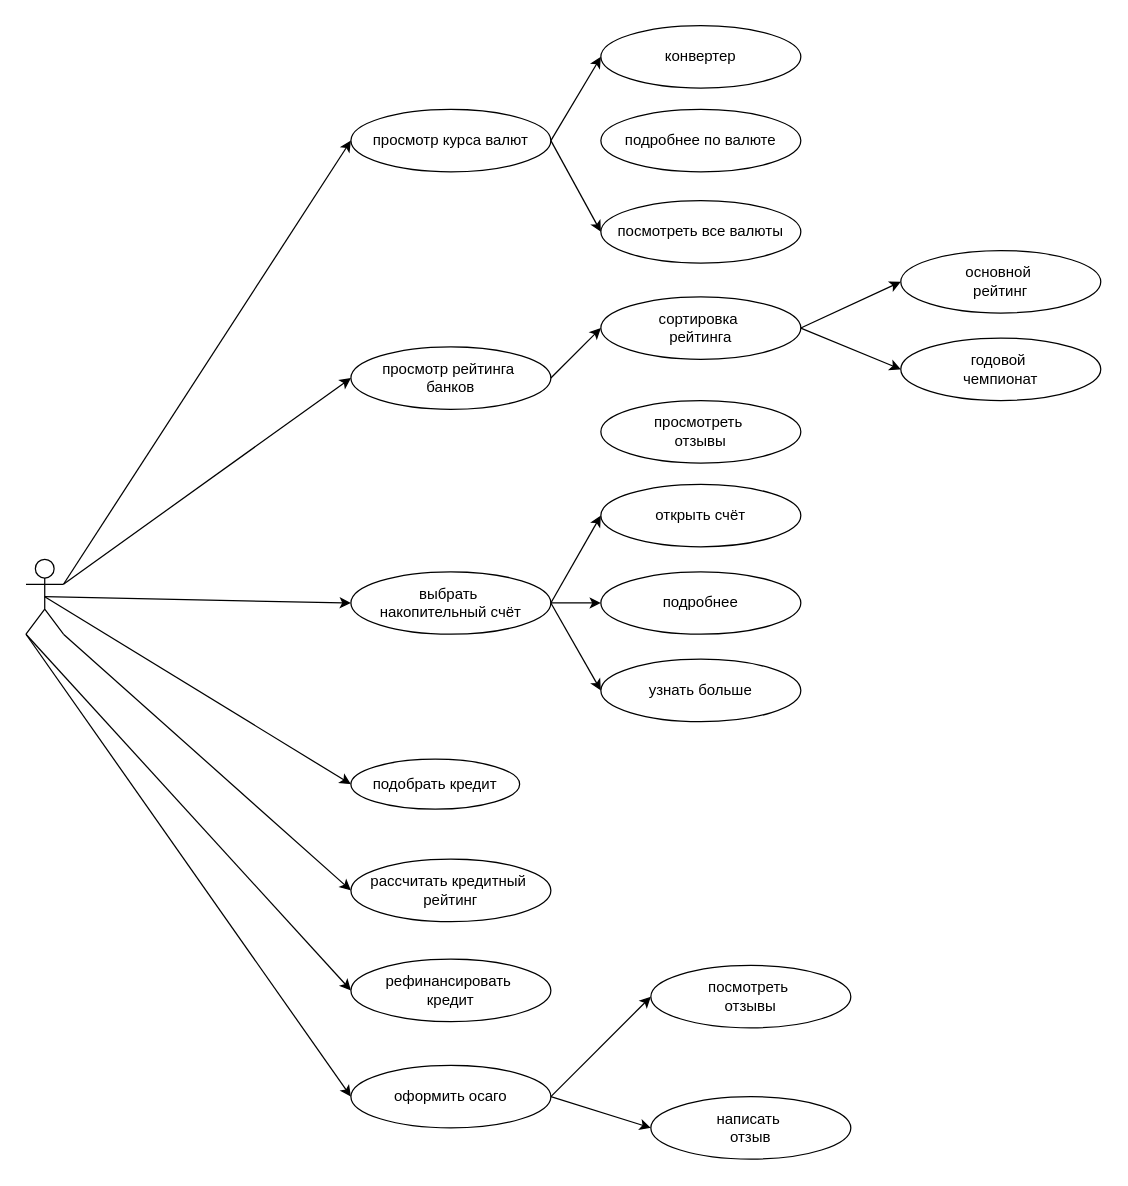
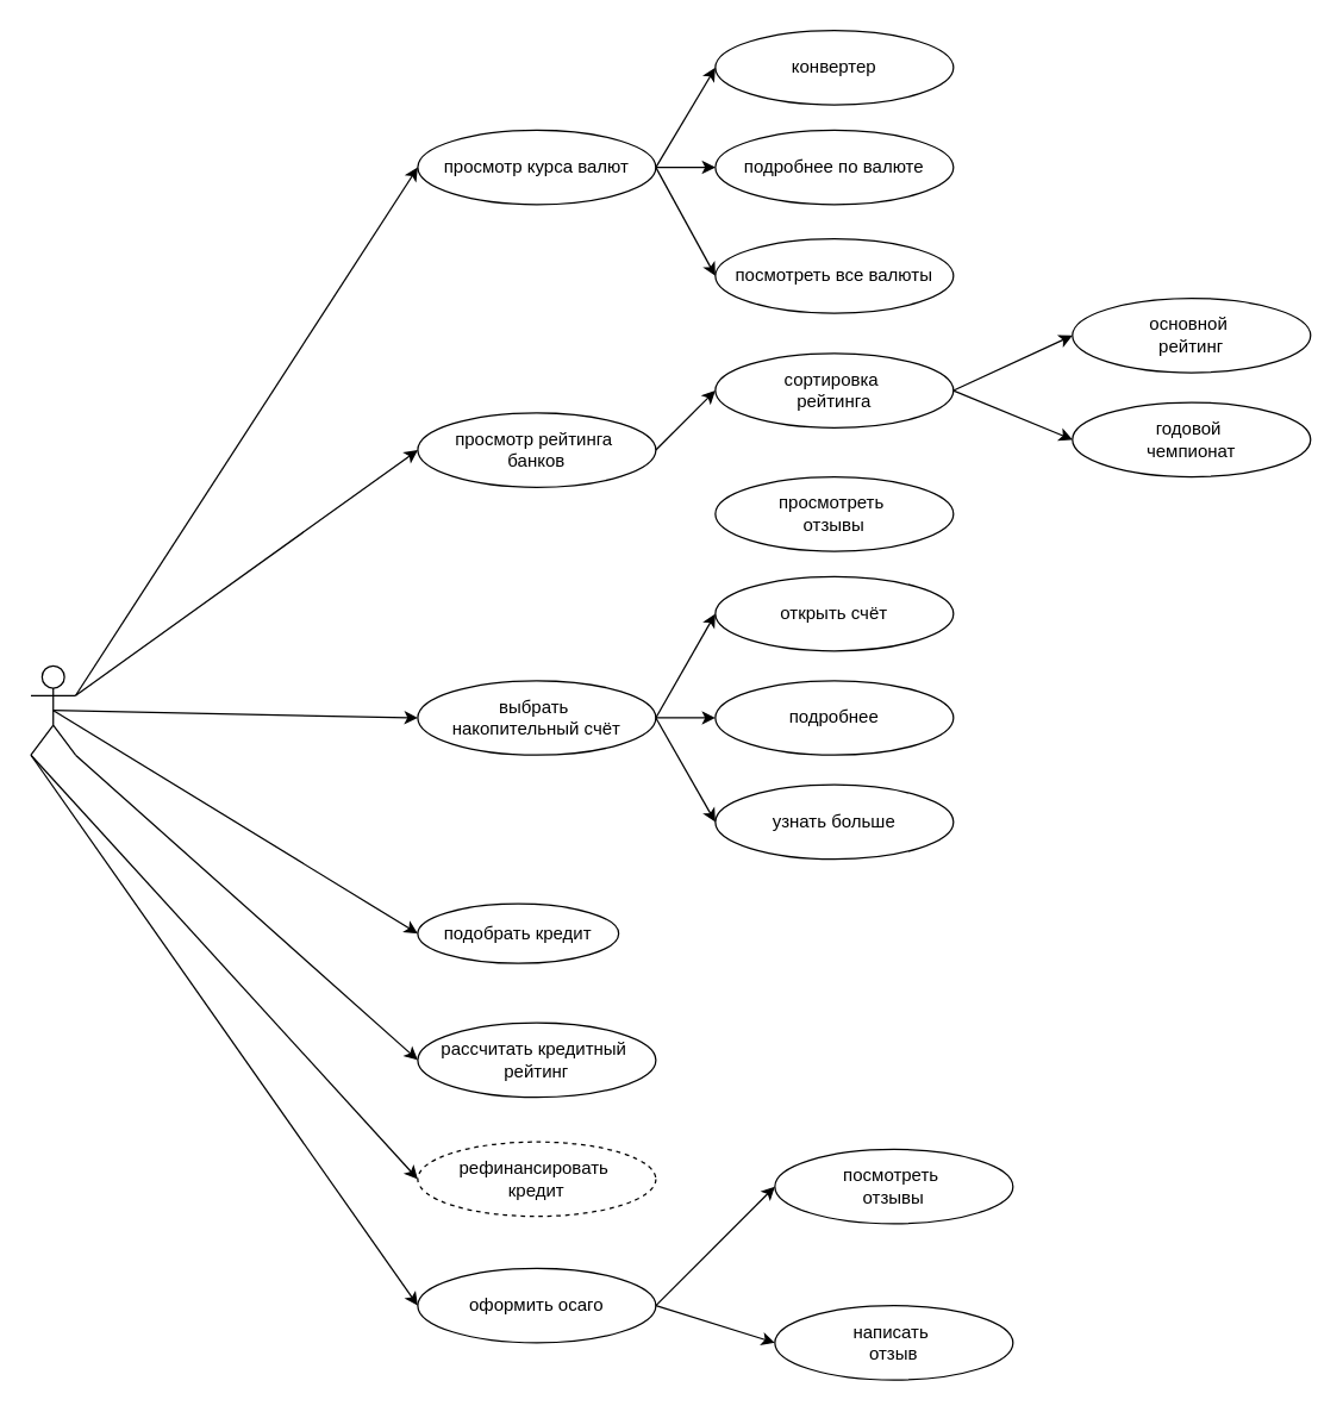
  <mxCell id="0" />
  <mxCell id="1" parent="0" />
  <mxCell id="2" value="подобрать кредит" style="ellipse;whiteSpace=wrap;html=1;" parent="1" vertex="1"><mxGeometry x="280" y="607" width="135" height="40" as="geometry" /></mxCell>
- <mxCell id="3" value="рефинансировать&amp;nbsp;&lt;br&gt;кредит" style="ellipse;whiteSpace=wrap;html=1;" parent="1" vertex="1"><mxGeometry x="280" y="767" width="160" height="50" as="geometry" /></mxCell>
+ <mxCell id="3" value="рефинансировать&amp;nbsp;&lt;br&gt;кредит" style="ellipse;whiteSpace=wrap;html=1;dashed=1;" parent="1" vertex="1"><mxGeometry x="280" y="767" width="160" height="50" as="geometry" /></mxCell>
  <mxCell id="4" value="рассчитать&amp;nbsp;кредитный&amp;nbsp;&lt;br&gt;рейтинг" style="ellipse;whiteSpace=wrap;html=1;" parent="1" vertex="1"><mxGeometry x="280" y="687" width="160" height="50" as="geometry" /></mxCell>
  <mxCell id="5" value="оформить осаго" style="ellipse;whiteSpace=wrap;html=1;" parent="1" vertex="1"><mxGeometry x="280" y="852" width="160" height="50" as="geometry" /></mxCell>
  <mxCell id="6" value="написать&amp;nbsp;&lt;br&gt;отзыв" style="ellipse;whiteSpace=wrap;html=1;" parent="1" vertex="1"><mxGeometry x="520" y="877" width="160" height="50" as="geometry" /></mxCell>
  <mxCell id="7" value="посмотреть&amp;nbsp;&lt;br&gt;отзывы" style="ellipse;whiteSpace=wrap;html=1;" parent="1" vertex="1"><mxGeometry x="520" y="772" width="160" height="50" as="geometry" /></mxCell>
  <mxCell id="8" value="просмотр&amp;nbsp;рейтинга&amp;nbsp;&lt;br&gt;банков" style="ellipse;whiteSpace=wrap;html=1;" parent="1" vertex="1"><mxGeometry x="280" y="277" width="160" height="50" as="geometry" /></mxCell>
  <mxCell id="9" value="просмотреть&amp;nbsp;&lt;br&gt;отзывы" style="ellipse;whiteSpace=wrap;html=1;" parent="1" vertex="1"><mxGeometry x="480" y="320" width="160" height="50" as="geometry" /></mxCell>
  <mxCell id="10" value="сортировка&amp;nbsp;&lt;br&gt;рейтинга" style="ellipse;whiteSpace=wrap;html=1;" parent="1" vertex="1"><mxGeometry x="480" y="237" width="160" height="50" as="geometry" /></mxCell>
  <mxCell id="11" value="выбрать&amp;nbsp;&lt;br&gt;накопительный счёт" style="ellipse;whiteSpace=wrap;html=1;" parent="1" vertex="1"><mxGeometry x="280" y="457" width="160" height="50" as="geometry" /></mxCell>
  <mxCell id="12" value="открыть счёт" style="ellipse;whiteSpace=wrap;html=1;" parent="1" vertex="1"><mxGeometry x="480" y="387" width="160" height="50" as="geometry" /></mxCell>
  <mxCell id="13" value="подробнее" style="ellipse;whiteSpace=wrap;html=1;" parent="1" vertex="1"><mxGeometry x="480" y="457" width="160" height="50" as="geometry" /></mxCell>
  <mxCell id="14" value="узнать больше" style="ellipse;whiteSpace=wrap;html=1;" parent="1" vertex="1"><mxGeometry x="480" y="527" width="160" height="50" as="geometry" /></mxCell>
  <mxCell id="15" value="" style="endArrow=classic;html=1;entryX=0;entryY=0.5;entryDx=0;entryDy=0;exitX=1;exitY=0.5;exitDx=0;exitDy=0;" parent="1" source="8" target="10" edge="1"><mxGeometry width="50" height="50" relative="1" as="geometry"><mxPoint x="420" y="347" as="sourcePoint" /><mxPoint x="470" y="297" as="targetPoint" /></mxGeometry></mxCell>
  <mxCell id="16" value="" style="endArrow=classic;html=1;entryX=0;entryY=0.5;entryDx=0;entryDy=0;exitX=1;exitY=0.5;exitDx=0;exitDy=0;" parent="1" source="11" target="12" edge="1"><mxGeometry width="50" height="50" relative="1" as="geometry"><mxPoint x="420" y="477" as="sourcePoint" /><mxPoint x="470" y="427" as="targetPoint" /></mxGeometry></mxCell>
  <mxCell id="17" value="" style="endArrow=classic;html=1;entryX=0;entryY=0.5;entryDx=0;entryDy=0;exitX=1;exitY=0.5;exitDx=0;exitDy=0;" parent="1" source="11" target="13" edge="1"><mxGeometry width="50" height="50" relative="1" as="geometry"><mxPoint x="430" y="527" as="sourcePoint" /><mxPoint x="470" y="427" as="targetPoint" /></mxGeometry></mxCell>
  <mxCell id="18" value="" style="endArrow=classic;html=1;entryX=0;entryY=0.5;entryDx=0;entryDy=0;exitX=1;exitY=0.5;exitDx=0;exitDy=0;" parent="1" source="11" target="14" edge="1"><mxGeometry width="50" height="50" relative="1" as="geometry"><mxPoint x="420" y="477" as="sourcePoint" /><mxPoint x="450" y="547" as="targetPoint" /></mxGeometry></mxCell>
  <mxCell id="19" value="" style="endArrow=classic;html=1;entryX=0;entryY=0.5;entryDx=0;entryDy=0;exitX=1;exitY=0.5;exitDx=0;exitDy=0;" parent="1" source="5" target="7" edge="1"><mxGeometry width="50" height="50" relative="1" as="geometry"><mxPoint x="420" y="812" as="sourcePoint" /><mxPoint x="470" y="762" as="targetPoint" /></mxGeometry></mxCell>
  <mxCell id="20" value="" style="endArrow=classic;html=1;entryX=0;entryY=0.5;entryDx=0;entryDy=0;exitX=1;exitY=0.5;exitDx=0;exitDy=0;" parent="1" source="5" target="6" edge="1"><mxGeometry width="50" height="50" relative="1" as="geometry"><mxPoint x="420" y="812" as="sourcePoint" /><mxPoint x="470" y="762" as="targetPoint" /></mxGeometry></mxCell>
  <mxCell id="21" value="просмотр курса валют" style="ellipse;whiteSpace=wrap;html=1;" parent="1" vertex="1"><mxGeometry x="280" y="87" width="160" height="50" as="geometry" /></mxCell>
  <mxCell id="22" value="подробнее по валюте" style="ellipse;whiteSpace=wrap;html=1;" parent="1" vertex="1"><mxGeometry x="480" y="87" width="160" height="50" as="geometry" /></mxCell>
  <mxCell id="23" value="конвертер" style="ellipse;whiteSpace=wrap;html=1;" parent="1" vertex="1"><mxGeometry x="480" y="20" width="160" height="50" as="geometry" /></mxCell>
  <mxCell id="24" value="" style="endArrow=classic;html=1;entryX=0;entryY=0.5;entryDx=0;entryDy=0;exitX=1;exitY=0.5;exitDx=0;exitDy=0;" parent="1" source="21" target="23" edge="1"><mxGeometry width="50" height="50" relative="1" as="geometry"><mxPoint x="440" y="82" as="sourcePoint" /><mxPoint x="520" y="40" as="targetPoint" /></mxGeometry></mxCell>
+ <mxCell id="25" value="" style="endArrow=classic;html=1;entryX=0;entryY=0.5;entryDx=0;entryDy=0;exitX=1;exitY=0.5;exitDx=0;exitDy=0;" parent="1" source="21" target="22" edge="1"><mxGeometry width="50" height="50" relative="1" as="geometry"><mxPoint x="440" y="82" as="sourcePoint" /><mxPoint x="520" y="40" as="targetPoint" /></mxGeometry></mxCell>
  <mxCell id="26" value="" style="shape=umlActor;verticalLabelPosition=bottom;verticalAlign=top;html=1;outlineConnect=0;" parent="1" vertex="1"><mxGeometry x="20" y="447" width="30" height="60" as="geometry" /></mxCell>
  <mxCell id="27" value="" style="endArrow=classic;html=1;entryX=0;entryY=0.5;entryDx=0;entryDy=0;exitX=1;exitY=0.333;exitDx=0;exitDy=0;exitPerimeter=0;" parent="1" source="26" target="21" edge="1"><mxGeometry width="50" height="50" relative="1" as="geometry"><mxPoint x="370" y="587" as="sourcePoint" /><mxPoint x="420" y="537" as="targetPoint" /></mxGeometry></mxCell>
  <mxCell id="28" value="" style="endArrow=classic;html=1;entryX=0;entryY=0.5;entryDx=0;entryDy=0;exitX=1;exitY=0.333;exitDx=0;exitDy=0;exitPerimeter=0;" parent="1" source="26" target="8" edge="1"><mxGeometry width="50" height="50" relative="1" as="geometry"><mxPoint x="310" y="257" as="sourcePoint" /><mxPoint x="360" y="207" as="targetPoint" /></mxGeometry></mxCell>
  <mxCell id="29" value="" style="endArrow=classic;html=1;entryX=0;entryY=0.5;entryDx=0;entryDy=0;exitX=0.5;exitY=0.5;exitDx=0;exitDy=0;exitPerimeter=0;" parent="1" source="26" target="11" edge="1"><mxGeometry width="50" height="50" relative="1" as="geometry"><mxPoint x="190" y="417" as="sourcePoint" /><mxPoint x="240" y="367" as="targetPoint" /></mxGeometry></mxCell>
  <mxCell id="30" value="" style="endArrow=classic;html=1;entryX=0;entryY=0.5;entryDx=0;entryDy=0;exitX=0.5;exitY=0.5;exitDx=0;exitDy=0;exitPerimeter=0;" parent="1" source="26" target="2" edge="1"><mxGeometry width="50" height="50" relative="1" as="geometry"><mxPoint x="190" y="517" as="sourcePoint" /><mxPoint x="240" y="467" as="targetPoint" /></mxGeometry></mxCell>
  <mxCell id="31" value="" style="endArrow=classic;html=1;entryX=0;entryY=0.5;entryDx=0;entryDy=0;exitX=1;exitY=1;exitDx=0;exitDy=0;exitPerimeter=0;" parent="1" source="26" target="4" edge="1"><mxGeometry width="50" height="50" relative="1" as="geometry"><mxPoint x="90" y="627" as="sourcePoint" /><mxPoint x="140" y="577" as="targetPoint" /></mxGeometry></mxCell>
  <mxCell id="32" value="" style="endArrow=classic;html=1;entryX=0;entryY=0.5;entryDx=0;entryDy=0;exitX=0;exitY=1;exitDx=0;exitDy=0;exitPerimeter=0;" parent="1" source="26" target="3" edge="1"><mxGeometry width="50" height="50" relative="1" as="geometry"><mxPoint x="150" y="687" as="sourcePoint" /><mxPoint x="200" y="637" as="targetPoint" /></mxGeometry></mxCell>
  <mxCell id="33" value="" style="endArrow=classic;html=1;entryX=0;entryY=0.5;entryDx=0;entryDy=0;exitX=0;exitY=1;exitDx=0;exitDy=0;exitPerimeter=0;" parent="1" source="26" target="5" edge="1"><mxGeometry width="50" height="50" relative="1" as="geometry"><mxPoint x="150" y="587" as="sourcePoint" /><mxPoint x="130" y="767" as="targetPoint" /></mxGeometry></mxCell>
  <mxCell id="34" value="посмотреть все валюты" style="ellipse;whiteSpace=wrap;html=1;" parent="1" vertex="1"><mxGeometry x="480" y="160" width="160" height="50" as="geometry" /></mxCell>
  <mxCell id="35" value="" style="endArrow=classic;html=1;entryX=0;entryY=0.5;entryDx=0;entryDy=0;exitX=1;exitY=0.5;exitDx=0;exitDy=0;" parent="1" source="21" target="34" edge="1"><mxGeometry width="50" height="50" relative="1" as="geometry"><mxPoint x="320" y="220" as="sourcePoint" /><mxPoint x="370" y="170" as="targetPoint" /></mxGeometry></mxCell>
  <mxCell id="36" value="основной&amp;nbsp;&lt;br&gt;рейтинг" style="ellipse;whiteSpace=wrap;html=1;" vertex="1" parent="1"><mxGeometry x="720" y="200" width="160" height="50" as="geometry" /></mxCell>
  <mxCell id="37" value="годовой&amp;nbsp;&lt;br&gt;чемпионат" style="ellipse;whiteSpace=wrap;html=1;" vertex="1" parent="1"><mxGeometry x="720" y="270" width="160" height="50" as="geometry" /></mxCell>
  <mxCell id="38" value="" style="endArrow=classic;html=1;entryX=0;entryY=0.5;entryDx=0;entryDy=0;exitX=1;exitY=0.5;exitDx=0;exitDy=0;" edge="1" parent="1" source="10" target="36"><mxGeometry width="50" height="50" relative="1" as="geometry"><mxPoint x="650" y="230" as="sourcePoint" /><mxPoint x="690" y="190" as="targetPoint" /></mxGeometry></mxCell>
  <mxCell id="39" value="" style="endArrow=classic;html=1;entryX=0;entryY=0.5;entryDx=0;entryDy=0;exitX=1;exitY=0.5;exitDx=0;exitDy=0;" edge="1" parent="1" source="10" target="37"><mxGeometry width="50" height="50" relative="1" as="geometry"><mxPoint x="710" y="400" as="sourcePoint" /><mxPoint x="750" y="360" as="targetPoint" /></mxGeometry></mxCell>
